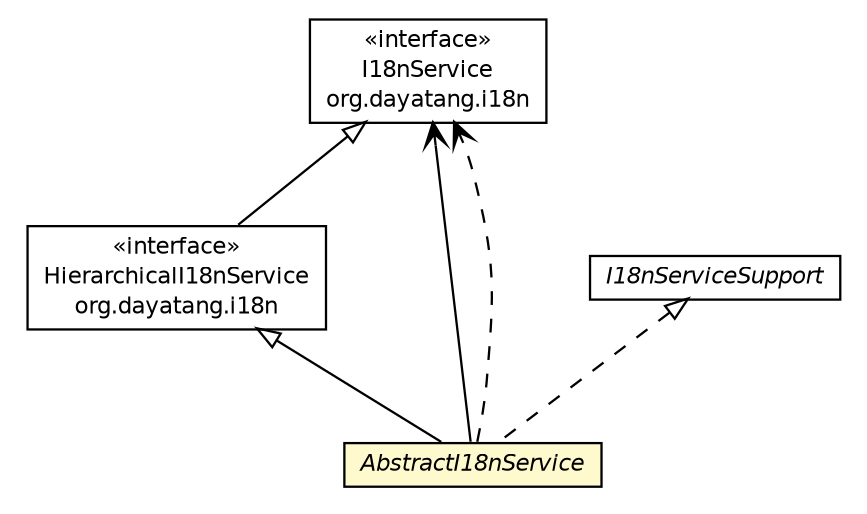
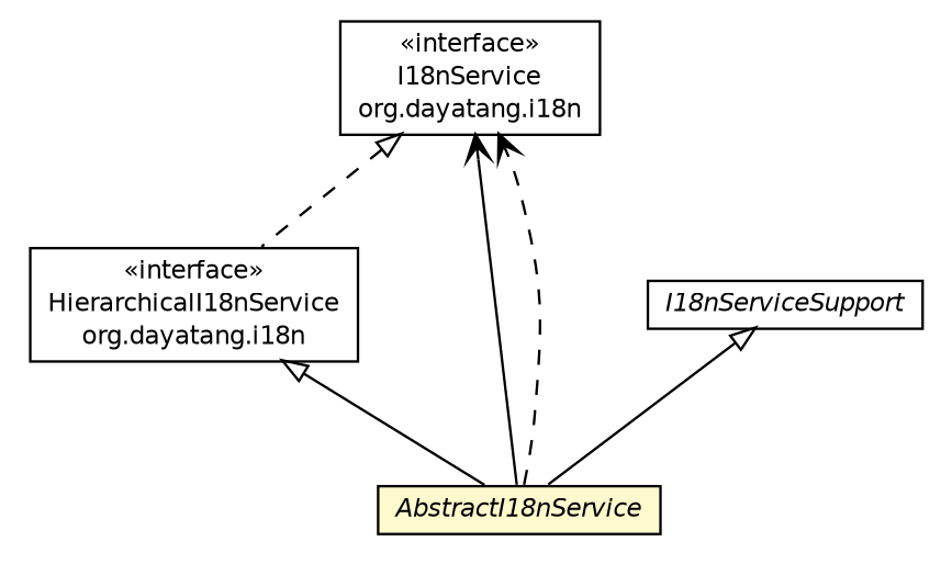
  digraph {
    nodesep=0.25
    ranksep=0.5
    node [fontcolor=black fontname=Helvetica fontsize=10.0 shape=plaintext]
    edge [arrowtail=empty dir=back fontname=Helvetica fontsize=10 headport=p labelfontname=Helvetica labelfontsize=10 tailport=p]
    n1 [label=<<table title="org.dayatang.i18n.I18nService" border="0" cellborder="1" cellspacing="0" cellpadding="2" port="p" href="../I18nService.html"> 		<tr><td><table border="0" cellspacing="0" cellpadding="1"> <tr><td align="center" balign="center"> &#171;interface&#187; </td></tr> <tr><td align="center" balign="center"> I18nService </td></tr> <tr><td align="center" balign="center"> org.dayatang.i18n </td></tr> 		</table></td></tr> 		</table>>]
    n2 [label=<<table title="org.dayatang.i18n.HierarchicalI18nService" border="0" cellborder="1" cellspacing="0" cellpadding="2" port="p" href="../HierarchicalI18nService.html"> 		<tr><td><table border="0" cellspacing="0" cellpadding="1"> <tr><td align="center" balign="center"> &#171;interface&#187; </td></tr> <tr><td align="center" balign="center"> HierarchicalI18nService </td></tr> <tr><td align="center" balign="center"> org.dayatang.i18n </td></tr> 		</table></td></tr> 		</table>>]
    n3 [label=<<table title="org.dayatang.i18n.impl.AbstractI18nService" border="0" cellborder="1" cellspacing="0" cellpadding="2" port="p" bgcolor="lemonChiffon" href="./AbstractI18nService.html"> 		<tr><td><table border="0" cellspacing="0" cellpadding="1"> <tr><td align="center" balign="center"><font face="Helvetica-Oblique"> AbstractI18nService </font></td></tr> 		</table></td></tr> 		</table>>]
    n4 [label=<<table title="org.dayatang.i18n.impl.I18nServiceSupport" border="0" cellborder="1" cellspacing="0" cellpadding="2" port="p" href="./I18nServiceSupport.html"> 		<tr><td><table border="0" cellspacing="0" cellpadding="1"> <tr><td align="center" balign="center"><font face="Helvetica-Oblique"> I18nServiceSupport </font></td></tr> 		</table></td></tr> 		</table>>]
-   n1 -> n2 [style=solid]
+   n1 -> n2 [style=dashed]
    n2 -> n3 [style=solid]
    n3 -> n1 [arrowhead=open color=black fontcolor=black fontsize=10.0 label=" " arrowtail="" dir=""]
    n3 -> n1 [arrowhead=open color=black fontcolor=black fontsize=10.0 label=" " style=dashed arrowtail="" dir=""]
-   n4 -> n3 [style=dashed]
+   n4 -> n3
  }
